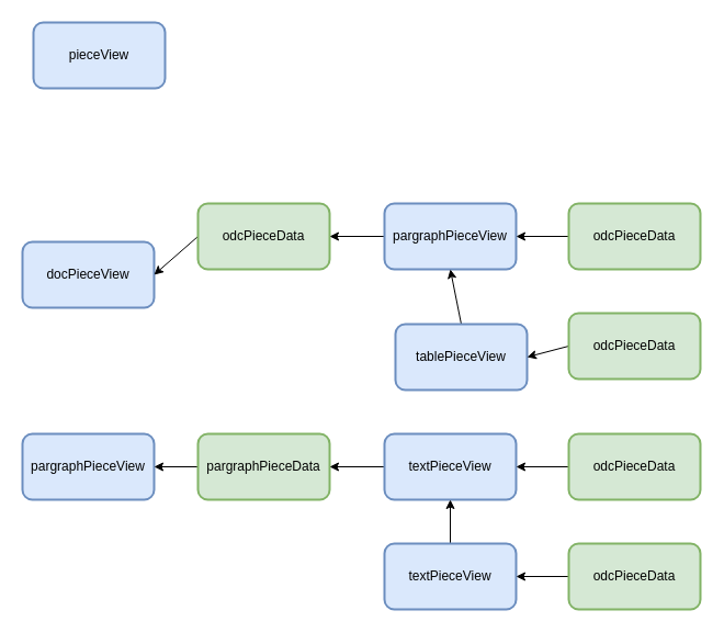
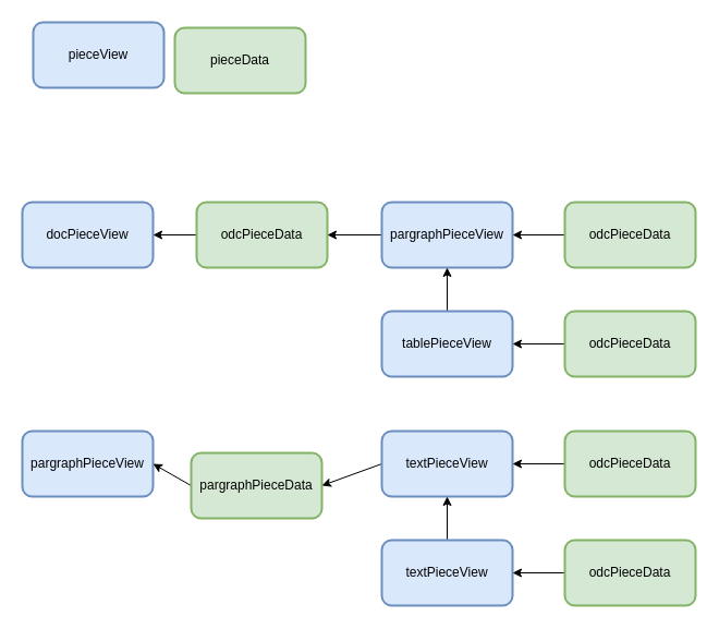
  <mxCell id="0" />
  <mxCell id="1" parent="0" />
  <mxCell id="2" value="pieceView" style="rounded=1;whiteSpace=wrap;html=1;strokeWidth=2;fillColor=#dae8fc;strokeColor=#6c8ebf;" parent="1" vertex="1"><mxGeometry x="30" y="20" width="120" height="60" as="geometry" /></mxCell>
- <mxCell id="4" value="docPieceView" style="rounded=1;whiteSpace=wrap;html=1;strokeWidth=2;fillColor=#dae8fc;strokeColor=#6c8ebf;" parent="1" vertex="1"><mxGeometry x="20" y="220" width="120" height="60" as="geometry" /></mxCell>
+ <mxCell id="3" value="pieceData" style="rounded=1;whiteSpace=wrap;html=1;strokeWidth=2;fillColor=#d5e8d4;strokeColor=#82b366;" parent="1" vertex="1"><mxGeometry x="160" y="25" width="120" height="60" as="geometry" /></mxCell>
+ <mxCell id="4" value="docPieceView" style="rounded=1;whiteSpace=wrap;html=1;strokeWidth=2;fillColor=#dae8fc;strokeColor=#6c8ebf;" parent="1" vertex="1"><mxGeometry x="20" y="185" width="120" height="60" as="geometry" /></mxCell>
  <mxCell id="5" style="edgeStyle=none;html=1;exitX=0;exitY=0.5;exitDx=0;exitDy=0;entryX=1;entryY=0.5;entryDx=0;entryDy=0;" parent="1" source="6" target="4" edge="1"><mxGeometry relative="1" as="geometry" /></mxCell>
  <mxCell id="6" value="odcPieceData" style="rounded=1;whiteSpace=wrap;html=1;strokeWidth=2;fillColor=#d5e8d4;strokeColor=#82b366;" parent="1" vertex="1"><mxGeometry x="180" y="185" width="120" height="60" as="geometry" /></mxCell>
  <mxCell id="7" style="edgeStyle=none;html=1;exitX=0;exitY=0.5;exitDx=0;exitDy=0;entryX=1;entryY=0.5;entryDx=0;entryDy=0;" parent="1" source="8" target="6" edge="1"><mxGeometry relative="1" as="geometry" /></mxCell>
  <mxCell id="8" value="pargraphPieceView" style="rounded=1;whiteSpace=wrap;html=1;strokeWidth=2;fillColor=#dae8fc;strokeColor=#6c8ebf;" parent="1" vertex="1"><mxGeometry x="350" y="185" width="120" height="60" as="geometry" /></mxCell>
  <mxCell id="9" style="edgeStyle=none;html=1;exitX=0.5;exitY=0;exitDx=0;exitDy=0;entryX=0.5;entryY=1;entryDx=0;entryDy=0;" parent="1" source="10" target="8" edge="1"><mxGeometry relative="1" as="geometry" /></mxCell>
- <mxCell id="10" value="tablePieceView" style="rounded=1;whiteSpace=wrap;html=1;strokeWidth=2;fillColor=#dae8fc;strokeColor=#6c8ebf;" parent="1" vertex="1"><mxGeometry x="360" y="295" width="120" height="60" as="geometry" /></mxCell>
+ <mxCell id="10" value="tablePieceView" style="rounded=1;whiteSpace=wrap;html=1;strokeWidth=2;fillColor=#dae8fc;strokeColor=#6c8ebf;" parent="1" vertex="1"><mxGeometry x="350" y="285" width="120" height="60" as="geometry" /></mxCell>
  <mxCell id="11" style="edgeStyle=none;html=1;exitX=0;exitY=0.5;exitDx=0;exitDy=0;entryX=1;entryY=0.5;entryDx=0;entryDy=0;" parent="1" source="12" target="8" edge="1"><mxGeometry relative="1" as="geometry" /></mxCell>
  <mxCell id="12" value="odcPieceData" style="rounded=1;whiteSpace=wrap;html=1;strokeWidth=2;fillColor=#d5e8d4;strokeColor=#82b366;" parent="1" vertex="1"><mxGeometry x="518" y="185" width="120" height="60" as="geometry" /></mxCell>
  <mxCell id="13" style="edgeStyle=none;html=1;exitX=0;exitY=0.5;exitDx=0;exitDy=0;entryX=1;entryY=0.5;entryDx=0;entryDy=0;" parent="1" source="14" target="10" edge="1"><mxGeometry relative="1" as="geometry" /></mxCell>
  <mxCell id="14" value="odcPieceData" style="rounded=1;whiteSpace=wrap;html=1;strokeWidth=2;fillColor=#d5e8d4;strokeColor=#82b366;" parent="1" vertex="1"><mxGeometry x="518" y="285" width="120" height="60" as="geometry" /></mxCell>
  <mxCell id="15" value="pargraphPieceView" style="rounded=1;whiteSpace=wrap;html=1;strokeWidth=2;fillColor=#dae8fc;strokeColor=#6c8ebf;" vertex="1" parent="1"><mxGeometry x="20" y="395" width="120" height="60" as="geometry" /></mxCell>
  <mxCell id="16" style="edgeStyle=none;html=1;exitX=0;exitY=0.5;exitDx=0;exitDy=0;entryX=1;entryY=0.5;entryDx=0;entryDy=0;" edge="1" parent="1" source="17" target="15"><mxGeometry relative="1" as="geometry" /></mxCell>
- <mxCell id="17" value="pargraphPieceData" style="rounded=1;whiteSpace=wrap;html=1;strokeWidth=2;fillColor=#d5e8d4;strokeColor=#82b366;" vertex="1" parent="1"><mxGeometry x="180" y="395" width="120" height="60" as="geometry" /></mxCell>
+ <mxCell id="17" value="pargraphPieceData" style="rounded=1;whiteSpace=wrap;html=1;strokeWidth=2;fillColor=#d5e8d4;strokeColor=#82b366;" vertex="1" parent="1"><mxGeometry x="175" y="415" width="120" height="60" as="geometry" /></mxCell>
  <mxCell id="18" style="edgeStyle=none;html=1;exitX=0;exitY=0.5;exitDx=0;exitDy=0;entryX=1;entryY=0.5;entryDx=0;entryDy=0;" edge="1" parent="1" source="19" target="17"><mxGeometry relative="1" as="geometry" /></mxCell>
  <mxCell id="19" value="textPieceView" style="rounded=1;whiteSpace=wrap;html=1;strokeWidth=2;fillColor=#dae8fc;strokeColor=#6c8ebf;" vertex="1" parent="1"><mxGeometry x="350" y="395" width="120" height="60" as="geometry" /></mxCell>
  <mxCell id="20" style="edgeStyle=none;html=1;exitX=0.5;exitY=0;exitDx=0;exitDy=0;entryX=0.5;entryY=1;entryDx=0;entryDy=0;" edge="1" parent="1" source="21" target="19"><mxGeometry relative="1" as="geometry" /></mxCell>
  <mxCell id="21" value="textPieceView" style="rounded=1;whiteSpace=wrap;html=1;strokeWidth=2;fillColor=#dae8fc;strokeColor=#6c8ebf;" vertex="1" parent="1"><mxGeometry x="350" y="495" width="120" height="60" as="geometry" /></mxCell>
  <mxCell id="22" style="edgeStyle=none;html=1;exitX=0;exitY=0.5;exitDx=0;exitDy=0;entryX=1;entryY=0.5;entryDx=0;entryDy=0;" edge="1" parent="1" source="23" target="19"><mxGeometry relative="1" as="geometry" /></mxCell>
  <mxCell id="23" value="odcPieceData" style="rounded=1;whiteSpace=wrap;html=1;strokeWidth=2;fillColor=#d5e8d4;strokeColor=#82b366;" vertex="1" parent="1"><mxGeometry x="518" y="395" width="120" height="60" as="geometry" /></mxCell>
  <mxCell id="24" style="edgeStyle=none;html=1;exitX=0;exitY=0.5;exitDx=0;exitDy=0;entryX=1;entryY=0.5;entryDx=0;entryDy=0;" edge="1" parent="1" source="25" target="21"><mxGeometry relative="1" as="geometry" /></mxCell>
  <mxCell id="25" value="odcPieceData" style="rounded=1;whiteSpace=wrap;html=1;strokeWidth=2;fillColor=#d5e8d4;strokeColor=#82b366;" vertex="1" parent="1"><mxGeometry x="518" y="495" width="120" height="60" as="geometry" /></mxCell>
